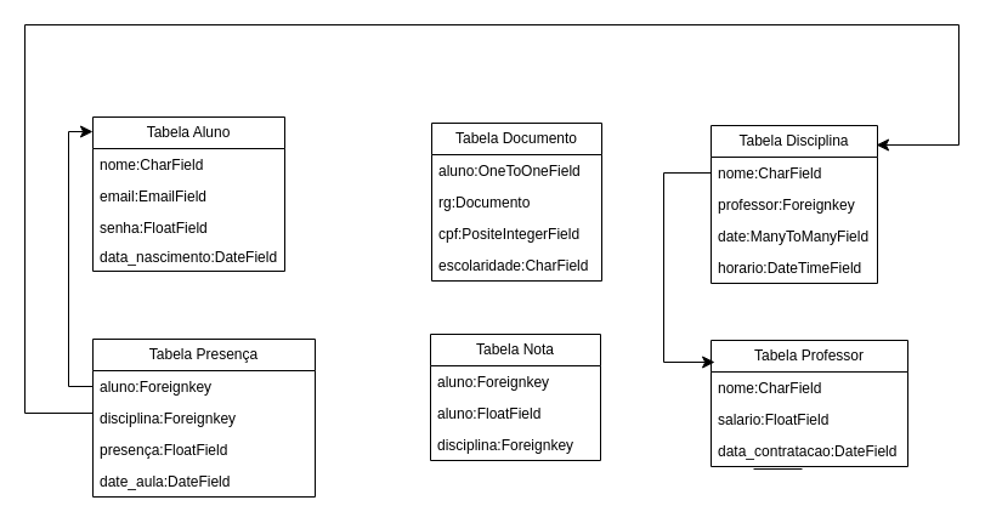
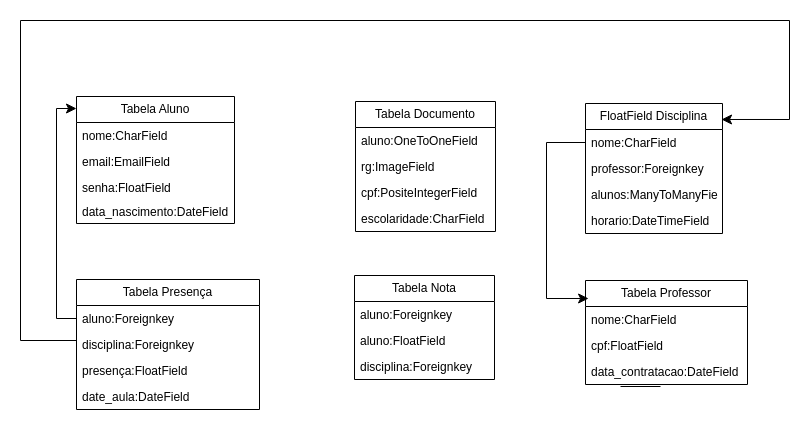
  <mxCell id="0" />
  <mxCell id="1" parent="0" />
  <mxCell id="2" value="Tabela Aluno" style="swimlane;fontStyle=0;childLayout=stackLayout;horizontal=1;startSize=26;fillColor=none;horizontalStack=0;resizeParent=1;resizeParentMax=0;resizeLast=0;collapsible=1;marginBottom=0;whiteSpace=wrap;html=1;" vertex="1" parent="1"><mxGeometry x="76" y="96" width="158" height="127" as="geometry" /></mxCell>
  <mxCell id="3" value="nome:CharField" style="text;strokeColor=none;fillColor=none;align=left;verticalAlign=top;spacingLeft=4;spacingRight=4;overflow=hidden;rotatable=0;points=[[0,0.5],[1,0.5]];portConstraint=eastwest;whiteSpace=wrap;html=1;" vertex="1" parent="2"><mxGeometry y="26" width="158" height="26" as="geometry" /></mxCell>
  <mxCell id="4" value="email:EmailField" style="text;strokeColor=none;fillColor=none;align=left;verticalAlign=top;spacingLeft=4;spacingRight=4;overflow=hidden;rotatable=0;points=[[0,0.5],[1,0.5]];portConstraint=eastwest;whiteSpace=wrap;html=1;" vertex="1" parent="2"><mxGeometry y="52" width="158" height="26" as="geometry" /></mxCell>
  <mxCell id="5" value="senha:FloatField" style="text;strokeColor=none;fillColor=none;align=left;verticalAlign=top;spacingLeft=4;spacingRight=4;overflow=hidden;rotatable=0;points=[[0,0.5],[1,0.5]];portConstraint=eastwest;whiteSpace=wrap;html=1;" vertex="1" parent="2"><mxGeometry y="78" width="158" height="24" as="geometry" /></mxCell>
  <mxCell id="6" value="data_nascimento:DateField" style="text;strokeColor=none;fillColor=none;align=left;verticalAlign=top;spacingLeft=4;spacingRight=4;overflow=hidden;rotatable=0;points=[[0,0.5],[1,0.5]];portConstraint=eastwest;whiteSpace=wrap;html=1;" vertex="1" parent="2"><mxGeometry y="102" width="158" height="25" as="geometry" /></mxCell>
  <mxCell id="7" value="Tabela Documento" style="swimlane;fontStyle=0;childLayout=stackLayout;horizontal=1;startSize=26;fillColor=none;horizontalStack=0;resizeParent=1;resizeParentMax=0;resizeLast=0;collapsible=1;marginBottom=0;whiteSpace=wrap;html=1;" vertex="1" parent="1"><mxGeometry x="355" y="101" width="140" height="130" as="geometry" /></mxCell>
  <mxCell id="8" value="aluno:OneToOneField" style="text;strokeColor=none;fillColor=none;align=left;verticalAlign=top;spacingLeft=4;spacingRight=4;overflow=hidden;rotatable=0;points=[[0,0.5],[1,0.5]];portConstraint=eastwest;whiteSpace=wrap;html=1;" vertex="1" parent="7"><mxGeometry y="26" width="140" height="26" as="geometry" /></mxCell>
- <mxCell id="9" value="rg:Documento" style="text;strokeColor=none;fillColor=none;align=left;verticalAlign=top;spacingLeft=4;spacingRight=4;overflow=hidden;rotatable=0;points=[[0,0.5],[1,0.5]];portConstraint=eastwest;whiteSpace=wrap;html=1;" vertex="1" parent="7"><mxGeometry y="52" width="140" height="26" as="geometry" /></mxCell>
+ <mxCell id="9" value="rg:ImageField" style="text;strokeColor=none;fillColor=none;align=left;verticalAlign=top;spacingLeft=4;spacingRight=4;overflow=hidden;rotatable=0;points=[[0,0.5],[1,0.5]];portConstraint=eastwest;whiteSpace=wrap;html=1;" vertex="1" parent="7"><mxGeometry y="52" width="140" height="26" as="geometry" /></mxCell>
  <mxCell id="10" value="cpf:PositeIntegerField" style="text;strokeColor=none;fillColor=none;align=left;verticalAlign=top;spacingLeft=4;spacingRight=4;overflow=hidden;rotatable=0;points=[[0,0.5],[1,0.5]];portConstraint=eastwest;whiteSpace=wrap;html=1;" vertex="1" parent="7"><mxGeometry y="78" width="140" height="26" as="geometry" /></mxCell>
  <mxCell id="11" value="escolaridade:CharField" style="text;strokeColor=none;fillColor=none;align=left;verticalAlign=top;spacingLeft=4;spacingRight=4;overflow=hidden;rotatable=0;points=[[0,0.5],[1,0.5]];portConstraint=eastwest;whiteSpace=wrap;html=1;" vertex="1" parent="7"><mxGeometry y="104" width="140" height="26" as="geometry" /></mxCell>
- <mxCell id="12" value="Tabela Disciplina" style="swimlane;fontStyle=0;childLayout=stackLayout;horizontal=1;startSize=26;fillColor=none;horizontalStack=0;resizeParent=1;resizeParentMax=0;resizeLast=0;collapsible=1;marginBottom=0;whiteSpace=wrap;html=1;" vertex="1" parent="1"><mxGeometry x="585" y="103" width="137" height="130" as="geometry" /></mxCell>
+ <mxCell id="12" value="FloatField Disciplina" style="swimlane;fontStyle=0;childLayout=stackLayout;horizontal=1;startSize=26;fillColor=none;horizontalStack=0;resizeParent=1;resizeParentMax=0;resizeLast=0;collapsible=1;marginBottom=0;whiteSpace=wrap;html=1;" vertex="1" parent="1"><mxGeometry x="585" y="103" width="137" height="130" as="geometry" /></mxCell>
  <mxCell id="13" value="nome:CharField" style="text;strokeColor=none;fillColor=none;align=left;verticalAlign=top;spacingLeft=4;spacingRight=4;overflow=hidden;rotatable=0;points=[[0,0.5],[1,0.5]];portConstraint=eastwest;whiteSpace=wrap;html=1;" vertex="1" parent="12"><mxGeometry y="26" width="137" height="26" as="geometry" /></mxCell>
  <mxCell id="14" value="professor:Foreignkey" style="text;strokeColor=none;fillColor=none;align=left;verticalAlign=top;spacingLeft=4;spacingRight=4;overflow=hidden;rotatable=0;points=[[0,0.5],[1,0.5]];portConstraint=eastwest;whiteSpace=wrap;html=1;" vertex="1" parent="12"><mxGeometry y="52" width="137" height="26" as="geometry" /></mxCell>
- <mxCell id="15" value="date:ManyToManyField" style="text;strokeColor=none;fillColor=none;align=left;verticalAlign=top;spacingLeft=4;spacingRight=4;overflow=hidden;rotatable=0;points=[[0,0.5],[1,0.5]];portConstraint=eastwest;whiteSpace=wrap;html=1;" vertex="1" parent="12"><mxGeometry y="78" width="137" height="26" as="geometry" /></mxCell>
+ <mxCell id="15" value="alunos:ManyToManyField" style="text;strokeColor=none;fillColor=none;align=left;verticalAlign=top;spacingLeft=4;spacingRight=4;overflow=hidden;rotatable=0;points=[[0,0.5],[1,0.5]];portConstraint=eastwest;whiteSpace=wrap;html=1;" vertex="1" parent="12"><mxGeometry y="78" width="137" height="26" as="geometry" /></mxCell>
  <mxCell id="16" value="horario:DateTimeField" style="text;strokeColor=none;fillColor=none;align=left;verticalAlign=top;spacingLeft=4;spacingRight=4;overflow=hidden;rotatable=0;points=[[0,0.5],[1,0.5]];portConstraint=eastwest;whiteSpace=wrap;html=1;" vertex="1" parent="12"><mxGeometry y="104" width="137" height="26" as="geometry" /></mxCell>
  <mxCell id="17" value="Tabela Presença" style="swimlane;fontStyle=0;childLayout=stackLayout;horizontal=1;startSize=26;fillColor=none;horizontalStack=0;resizeParent=1;resizeParentMax=0;resizeLast=0;collapsible=1;marginBottom=0;whiteSpace=wrap;html=1;" vertex="1" parent="1"><mxGeometry x="76" y="279" width="183" height="130" as="geometry" /></mxCell>
  <mxCell id="18" value="aluno:Foreignkey" style="text;strokeColor=none;fillColor=none;align=left;verticalAlign=top;spacingLeft=4;spacingRight=4;overflow=hidden;rotatable=0;points=[[0,0.5],[1,0.5]];portConstraint=eastwest;whiteSpace=wrap;html=1;" vertex="1" parent="17"><mxGeometry y="26" width="183" height="26" as="geometry" /></mxCell>
  <mxCell id="19" value="disciplina:Foreignkey" style="text;strokeColor=none;fillColor=none;align=left;verticalAlign=top;spacingLeft=4;spacingRight=4;overflow=hidden;rotatable=0;points=[[0,0.5],[1,0.5]];portConstraint=eastwest;whiteSpace=wrap;html=1;" vertex="1" parent="17"><mxGeometry y="52" width="183" height="26" as="geometry" /></mxCell>
  <mxCell id="20" value="presença:FloatField" style="text;strokeColor=none;fillColor=none;align=left;verticalAlign=top;spacingLeft=4;spacingRight=4;overflow=hidden;rotatable=0;points=[[0,0.5],[1,0.5]];portConstraint=eastwest;whiteSpace=wrap;html=1;" vertex="1" parent="17"><mxGeometry y="78" width="183" height="26" as="geometry" /></mxCell>
  <mxCell id="21" value="date_aula:DateField" style="text;strokeColor=none;fillColor=none;align=left;verticalAlign=top;spacingLeft=4;spacingRight=4;overflow=hidden;rotatable=0;points=[[0,0.5],[1,0.5]];portConstraint=eastwest;whiteSpace=wrap;html=1;" vertex="1" parent="17"><mxGeometry y="104" width="183" height="26" as="geometry" /></mxCell>
  <mxCell id="22" style="edgeStyle=none;curved=1;rounded=0;orthogonalLoop=1;jettySize=auto;html=1;exitX=0.5;exitY=0;exitDx=0;exitDy=0;fontSize=12;startSize=8;endSize=8;" edge="1" parent="1" source="17" target="17"><mxGeometry relative="1" as="geometry" /></mxCell>
  <mxCell id="23" value="Tabela Nota" style="swimlane;fontStyle=0;childLayout=stackLayout;horizontal=1;startSize=26;fillColor=none;horizontalStack=0;resizeParent=1;resizeParentMax=0;resizeLast=0;collapsible=1;marginBottom=0;whiteSpace=wrap;html=1;" vertex="1" parent="1"><mxGeometry x="354" y="275" width="140" height="104" as="geometry" /></mxCell>
  <mxCell id="24" value="aluno:Foreignkey" style="text;strokeColor=none;fillColor=none;align=left;verticalAlign=top;spacingLeft=4;spacingRight=4;overflow=hidden;rotatable=0;points=[[0,0.5],[1,0.5]];portConstraint=eastwest;whiteSpace=wrap;html=1;" vertex="1" parent="23"><mxGeometry y="26" width="140" height="26" as="geometry" /></mxCell>
  <mxCell id="25" value="aluno:FloatField" style="text;strokeColor=none;fillColor=none;align=left;verticalAlign=top;spacingLeft=4;spacingRight=4;overflow=hidden;rotatable=0;points=[[0,0.5],[1,0.5]];portConstraint=eastwest;whiteSpace=wrap;html=1;" vertex="1" parent="23"><mxGeometry y="52" width="140" height="26" as="geometry" /></mxCell>
  <mxCell id="26" value="disciplina:Foreignkey" style="text;strokeColor=none;fillColor=none;align=left;verticalAlign=top;spacingLeft=4;spacingRight=4;overflow=hidden;rotatable=0;points=[[0,0.5],[1,0.5]];portConstraint=eastwest;whiteSpace=wrap;html=1;" vertex="1" parent="23"><mxGeometry y="78" width="140" height="26" as="geometry" /></mxCell>
  <mxCell id="27" value="Tabela Professor" style="swimlane;fontStyle=0;childLayout=stackLayout;horizontal=1;startSize=26;fillColor=none;horizontalStack=0;resizeParent=1;resizeParentMax=0;resizeLast=0;collapsible=1;marginBottom=0;whiteSpace=wrap;html=1;" vertex="1" parent="1"><mxGeometry x="585" y="280" width="162" height="104" as="geometry" /></mxCell>
  <mxCell id="28" value="nome:CharField" style="text;strokeColor=none;fillColor=none;align=left;verticalAlign=top;spacingLeft=4;spacingRight=4;overflow=hidden;rotatable=0;points=[[0,0.5],[1,0.5]];portConstraint=eastwest;whiteSpace=wrap;html=1;" vertex="1" parent="27"><mxGeometry y="26" width="162" height="26" as="geometry" /></mxCell>
- <mxCell id="29" value="salario:FloatField" style="text;strokeColor=none;fillColor=none;align=left;verticalAlign=top;spacingLeft=4;spacingRight=4;overflow=hidden;rotatable=0;points=[[0,0.5],[1,0.5]];portConstraint=eastwest;whiteSpace=wrap;html=1;" vertex="1" parent="27"><mxGeometry y="52" width="162" height="26" as="geometry" /></mxCell>
+ <mxCell id="29" value="cpf:FloatField" style="text;strokeColor=none;fillColor=none;align=left;verticalAlign=top;spacingLeft=4;spacingRight=4;overflow=hidden;rotatable=0;points=[[0,0.5],[1,0.5]];portConstraint=eastwest;whiteSpace=wrap;html=1;" vertex="1" parent="27"><mxGeometry y="52" width="162" height="26" as="geometry" /></mxCell>
  <mxCell id="30" value="data_contratacao:DateField" style="text;strokeColor=none;fillColor=none;align=left;verticalAlign=top;spacingLeft=4;spacingRight=4;overflow=hidden;rotatable=0;points=[[0,0.5],[1,0.5]];portConstraint=eastwest;whiteSpace=wrap;html=1;" vertex="1" parent="27"><mxGeometry y="78" width="162" height="26" as="geometry" /></mxCell>
  <mxCell id="31" style="edgeStyle=orthogonalEdgeStyle;rounded=0;orthogonalLoop=1;jettySize=auto;html=1;exitX=0;exitY=0.5;exitDx=0;exitDy=0;fontSize=12;startSize=8;endSize=8;" edge="1" parent="1" source="18" target="2"><mxGeometry relative="1" as="geometry"><mxPoint x="-10" y="128" as="targetPoint" /><Array as="points"><mxPoint x="56" y="318" /><mxPoint x="56" y="108" /></Array></mxGeometry></mxCell>
  <mxCell id="32" value="" style="line;strokeWidth=1;fillColor=none;align=left;verticalAlign=middle;spacingTop=-1;spacingLeft=3;spacingRight=3;rotatable=0;labelPosition=right;points=[];portConstraint=eastwest;strokeColor=inherit;" vertex="1" parent="1"><mxGeometry x="620" y="382" width="40" height="8" as="geometry" /></mxCell>
  <mxCell id="33" style="edgeStyle=orthogonalEdgeStyle;rounded=0;orthogonalLoop=1;jettySize=auto;html=1;exitX=0;exitY=0.5;exitDx=0;exitDy=0;fontSize=12;startSize=8;endSize=8;entryX=0.993;entryY=0.123;entryDx=0;entryDy=0;entryPerimeter=0;" edge="1" parent="1" source="19" target="12"><mxGeometry relative="1" as="geometry"><mxPoint x="745" y="107" as="targetPoint" /><Array as="points"><mxPoint x="76" y="340" /><mxPoint x="20" y="340" /><mxPoint x="20" y="20" /><mxPoint x="789" y="20" /><mxPoint x="789" y="119" /></Array></mxGeometry></mxCell>
  <mxCell id="34" style="edgeStyle=orthogonalEdgeStyle;rounded=0;orthogonalLoop=1;jettySize=auto;html=1;exitX=0;exitY=0.5;exitDx=0;exitDy=0;fontSize=12;startSize=8;endSize=8;entryX=0.019;entryY=0.173;entryDx=0;entryDy=0;entryPerimeter=0;" edge="1" parent="1" source="13" target="27"><mxGeometry relative="1" as="geometry"><mxPoint x="546" y="301" as="targetPoint" /><Array as="points"><mxPoint x="546" y="142" /><mxPoint x="546" y="298" /></Array></mxGeometry></mxCell>
